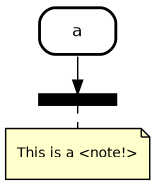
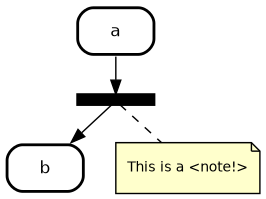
  digraph {
    compound=true
    fontname=Helvetica
    fontsize=12
    nodesep=0.3
    ordering=out
    penwidth=2.0
    ranksep=0.1
    splines=true
    node [color=black fillcolor="#FFFFFF01" fontname=Helvetica fontsize=12 penwidth=2.0 shape=plaintext style=filled]
    edge [color=black fontcolor=black fontname=Helvetica fontsize=10]
    n1 [label=<       <table align="center" cellborder="0" border="2" style="rounded" width="48">         <tr><td width="48" cellpadding="7">a</td></tr>       </table>     > margin=0]
    n2 [fillcolor=black fixedsize=true height=0.1 label=" " shape=rect]
+   n3 [label=<       <table align="center" cellborder="0" border="2" style="rounded" width="48">         <tr><td width="48" cellpadding="7">b</td></tr>       </table>     > margin=0]
    n4 [fillcolor="#ffffcc" fontcolor=black fontsize=10 label="This is a <note!>\l" penwidth=1.0 shape=note]
    n1 -> n2 [label="    \l"]
+   n2 -> n3 [label="    \l"]
    n2 -> n4 [arrowhead=none arrowtail=none style=dashed color="" fontcolor=""]
  }
